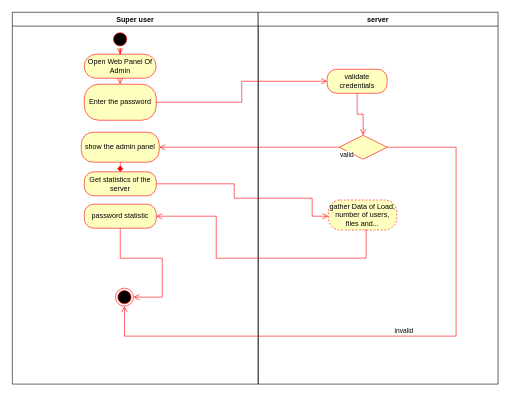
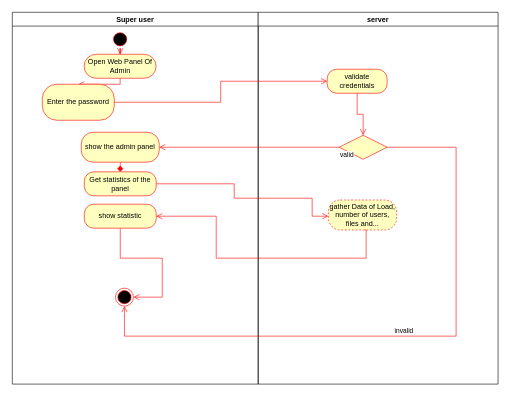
  <mxCell id="0" />
  <mxCell id="1" parent="0" />
  <mxCell id="2" value="Super user" style="swimlane;" parent="1" vertex="1"><mxGeometry x="20" y="20" width="410" height="620" as="geometry" /></mxCell>
  <mxCell id="3" value="" style="ellipse;html=1;shape=startState;fillColor=#000000;strokeColor=#ff0000;" parent="2" vertex="1"><mxGeometry x="164.75" y="30" width="30" height="30" as="geometry" /></mxCell>
  <mxCell id="4" value="" style="edgeStyle=orthogonalEdgeStyle;html=1;verticalAlign=bottom;endArrow=open;endSize=8;strokeColor=#ff0000;rounded=0;entryX=0.5;entryY=0;entryDx=0;entryDy=0;" parent="2" source="3" target="5" edge="1"><mxGeometry relative="1" as="geometry"><mxPoint x="179.75" y="130" as="targetPoint" /></mxGeometry></mxCell>
  <mxCell id="5" value="Open Web Panel Of Admin" style="rounded=1;whiteSpace=wrap;html=1;arcSize=50;fontColor=#000000;fillColor=#ffffc0;strokeColor=#ff0000;" parent="2" vertex="1"><mxGeometry x="119.75" y="70" width="120" height="40" as="geometry" /></mxCell>
  <mxCell id="6" value="" style="edgeStyle=orthogonalEdgeStyle;html=1;verticalAlign=bottom;endArrow=open;endSize=8;strokeColor=#ff0000;rounded=0;entryX=0.5;entryY=0;entryDx=0;entryDy=0;" parent="2" source="5" target="7" edge="1"><mxGeometry relative="1" as="geometry"><mxPoint x="179.75" y="260" as="targetPoint" /><Array as="points" /></mxGeometry></mxCell>
- <mxCell id="7" value="Enter the password " style="rounded=1;whiteSpace=wrap;html=1;arcSize=40;fontColor=#000000;fillColor=#ffffc0;strokeColor=#ff0000;" parent="2" vertex="1"><mxGeometry x="120" y="120" width="120" height="60" as="geometry" /></mxCell>
+ <mxCell id="7" value="Enter the password " style="rounded=1;whiteSpace=wrap;html=1;arcSize=40;fontColor=#000000;fillColor=#ffffc0;strokeColor=#ff0000;" parent="2" vertex="1"><mxGeometry x="50" y="120" width="120" height="60" as="geometry" /></mxCell>
  <mxCell id="8" style="edgeStyle=orthogonalEdgeStyle;html=1;verticalAlign=bottom;endArrow=diamond;endSize=8;strokeColor=#ff0000;rounded=0;entryX=0.5;entryY=0;entryDx=0;entryDy=0;exitX=0.5;exitY=1;exitDx=0;exitDy=0;" edge="1" parent="2" source="9" target="10"><mxGeometry relative="1" as="geometry"><Array as="points"><mxPoint x="180" y="260" /></Array></mxGeometry></mxCell>
  <mxCell id="9" value="show the admin panel" style="rounded=1;whiteSpace=wrap;html=1;arcSize=40;fontColor=#000000;fillColor=#ffffc0;strokeColor=#ff0000;" parent="2" vertex="1"><mxGeometry x="115" y="200" width="130" height="50" as="geometry" /></mxCell>
- <mxCell id="10" value="Get statistics of the server" style="rounded=1;whiteSpace=wrap;html=1;arcSize=40;fontColor=#000000;fillColor=#ffffc0;strokeColor=#ff0000;" vertex="1" parent="2"><mxGeometry x="120" y="266" width="120" height="40" as="geometry" /></mxCell>
+ <mxCell id="10" value="Get statistics of the panel" style="rounded=1;whiteSpace=wrap;html=1;arcSize=40;fontColor=#000000;fillColor=#ffffc0;strokeColor=#ff0000;" vertex="1" parent="2"><mxGeometry x="120" y="266" width="120" height="40" as="geometry" /></mxCell>
  <mxCell id="11" style="edgeStyle=orthogonalEdgeStyle;html=1;verticalAlign=bottom;endArrow=open;endSize=8;strokeColor=#ff0000;rounded=0;entryX=1;entryY=0.5;entryDx=0;entryDy=0;exitX=0.5;exitY=1;exitDx=0;exitDy=0;" edge="1" parent="2" source="12" target="13"><mxGeometry relative="1" as="geometry" /></mxCell>
- <mxCell id="12" value="password statistic" style="rounded=1;whiteSpace=wrap;html=1;arcSize=40;fontColor=#000000;fillColor=#ffffc0;strokeColor=#ff0000;" vertex="1" parent="2"><mxGeometry x="120" y="320" width="120" height="40" as="geometry" /></mxCell>
+ <mxCell id="12" value="show statistic" style="rounded=1;whiteSpace=wrap;html=1;arcSize=40;fontColor=#000000;fillColor=#ffffc0;strokeColor=#ff0000;" vertex="1" parent="2"><mxGeometry x="120" y="320" width="120" height="40" as="geometry" /></mxCell>
  <mxCell id="13" value="" style="ellipse;html=1;shape=endState;fillColor=#000000;strokeColor=#ff0000;" vertex="1" parent="2"><mxGeometry x="172" y="460" width="30" height="30" as="geometry" /></mxCell>
  <mxCell id="14" value="server" style="swimlane;" parent="1" vertex="1"><mxGeometry x="430" y="20" width="400" height="620" as="geometry" /></mxCell>
  <mxCell id="15" value="validate credentials" style="rounded=1;whiteSpace=wrap;html=1;arcSize=40;fontColor=#000000;fillColor=#ffffc0;strokeColor=#ff0000;" vertex="1" parent="14"><mxGeometry x="115" y="95" width="100" height="40" as="geometry" /></mxCell>
  <mxCell id="16" value="" style="edgeStyle=orthogonalEdgeStyle;html=1;verticalAlign=bottom;endArrow=open;endSize=8;strokeColor=#ff0000;rounded=0;entryX=0.5;entryY=0;entryDx=0;entryDy=0;" edge="1" parent="14" source="15" target="18"><mxGeometry relative="1" as="geometry"><mxPoint x="175" y="215" as="targetPoint" /></mxGeometry></mxCell>
  <mxCell id="17" value="gather Data of Load, number of users, files and..." style="rounded=1;whiteSpace=wrap;html=1;arcSize=40;fontColor=#000000;fillColor=#ffffc0;strokeColor=#ff0000;dashed=1;" vertex="1" parent="14"><mxGeometry x="117" y="313" width="114" height="50" as="geometry" /></mxCell>
  <mxCell id="18" value="" style="rhombus;whiteSpace=wrap;html=1;fontColor=#000000;fillColor=#ffffc0;strokeColor=#ff0000;" vertex="1" parent="14"><mxGeometry x="135" y="205" width="80" height="40" as="geometry" /></mxCell>
  <mxCell id="19" value="" style="edgeStyle=orthogonalEdgeStyle;html=1;verticalAlign=bottom;endArrow=open;endSize=8;strokeColor=#ff0000;rounded=0;entryX=1;entryY=0.5;entryDx=0;entryDy=0;exitX=0.5;exitY=1;exitDx=0;exitDy=0;" edge="1" parent="14" target="12"><mxGeometry relative="1" as="geometry"><mxPoint x="185" y="420" as="targetPoint" /><mxPoint x="178.0" y="363" as="sourcePoint" /><Array as="points"><mxPoint x="180" y="363" /><mxPoint x="180" y="410" /><mxPoint x="-70" y="410" /><mxPoint x="-70" y="340" /></Array></mxGeometry></mxCell>
  <mxCell id="20" value="invalid" style="edgeStyle=orthogonalEdgeStyle;html=1;verticalAlign=bottom;endArrow=open;endSize=8;strokeColor=#ff0000;rounded=0;entryX=0.5;entryY=1;entryDx=0;entryDy=0;exitX=1;exitY=0.5;exitDx=0;exitDy=0;" edge="1" parent="1" source="18" target="13"><mxGeometry relative="1" as="geometry"><mxPoint x="650" y="230" as="sourcePoint" /><Array as="points"><mxPoint x="760" y="245" /><mxPoint x="760" y="560" /><mxPoint x="207" y="560" /></Array></mxGeometry></mxCell>
  <mxCell id="21" value="" style="edgeStyle=orthogonalEdgeStyle;html=1;verticalAlign=bottom;endArrow=open;endSize=8;strokeColor=#ff0000;rounded=0;" parent="1" source="7" target="15" edge="1"><mxGeometry relative="1" as="geometry"><mxPoint x="200" y="280" as="targetPoint" /><Array as="points" /></mxGeometry></mxCell>
  <mxCell id="22" value="&lt;div&gt;valid&lt;/div&gt;" style="edgeStyle=orthogonalEdgeStyle;html=1;align=left;verticalAlign=top;endArrow=open;endSize=8;strokeColor=#ff0000;rounded=0;entryX=1;entryY=0.5;entryDx=0;entryDy=0;exitX=0;exitY=0.5;exitDx=0;exitDy=0;" edge="1" parent="1" source="18" target="9"><mxGeometry x="-1" relative="1" as="geometry"><mxPoint x="340" y="260" as="targetPoint" /><Array as="points"><mxPoint x="565" y="245" /></Array></mxGeometry></mxCell>
  <mxCell id="23" style="edgeStyle=orthogonalEdgeStyle;html=1;verticalAlign=bottom;endArrow=open;endSize=8;strokeColor=#ff0000;rounded=0;exitX=1;exitY=0.5;exitDx=0;exitDy=0;" edge="1" parent="1" source="10" target="17"><mxGeometry relative="1" as="geometry"><Array as="points"><mxPoint x="390" y="306" /><mxPoint x="390" y="330" /><mxPoint x="520" y="330" /><mxPoint x="520" y="360" /></Array></mxGeometry></mxCell>
